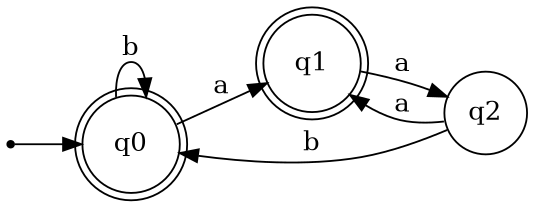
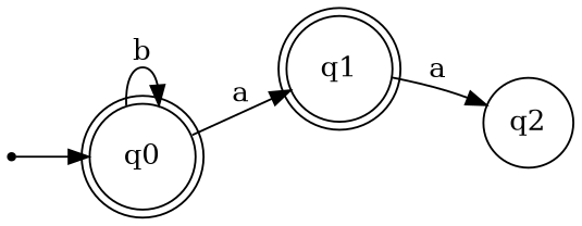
  digraph {
    rankdir=LR
    node [shape=doublecircle]
    p [shape=point]
    q0
    q1
    q2 [shape=circle]
    p -> q0
    q0 -> q0 [label=b]
    q0 -> q1 [label=a]
    q1 -> q2 [label=a]
-   q2 -> q0 [label=b]
-   q2 -> q1 [label=a]
  }
